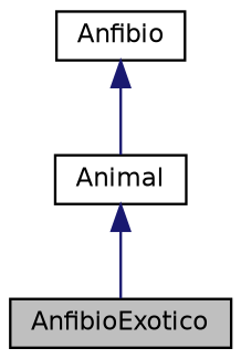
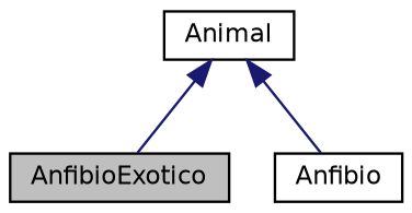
  digraph {
    node [color=black fillcolor=white fontname=Helvetica fontsize=10 shape=record style=filled]
    edge [color=midnightblue dir=back fontname=Helvetica fontsize=10 labelfontname=Helvetica labelfontsize=10 style=solid]
    n1 [fillcolor=grey75 fontcolor=black height=0.2 label=AnfibioExotico width=0.4]
    n2 [height=0.2 label=Anfibio width=0.4]
    n3 [height=0.2 label=Animal width=0.4]
    n3 -> n1
-   n2 -> n3
+   n3 -> n2
  }
